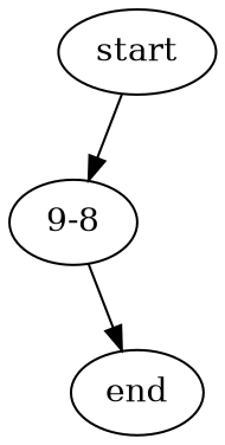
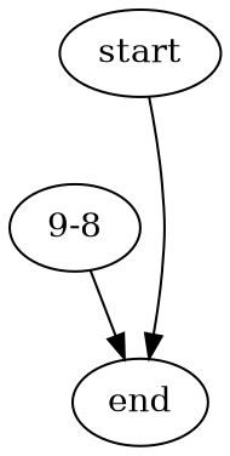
  digraph {
    n1 [label="9-8"]
    start
    end
    n1 -> end
-   start -> n1
+   start -> end
  }
